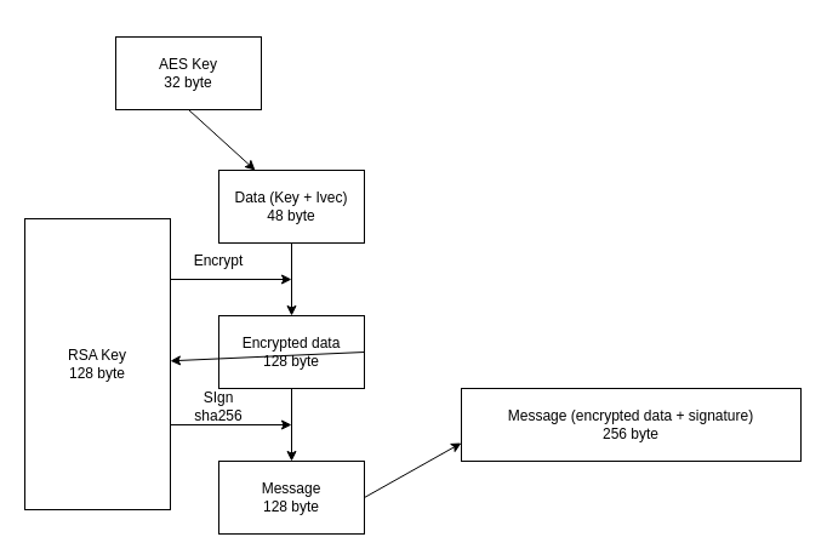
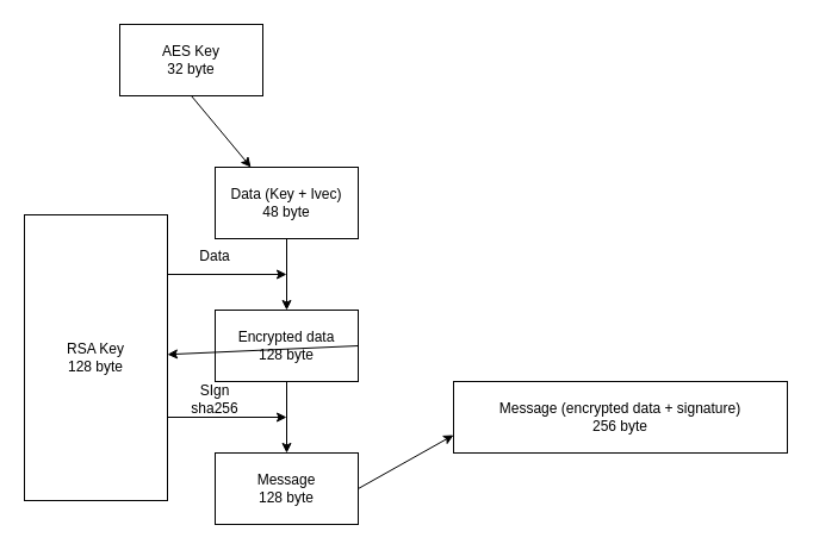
  <mxCell id="0" />
  <mxCell id="1" parent="0" />
- <mxCell id="2" value="AES Key&lt;br&gt;32 byte" style="rounded=0;whiteSpace=wrap;html=1;" vertex="1" parent="1"><mxGeometry x="95" y="30" width="120" height="60" as="geometry" /></mxCell>
+ <mxCell id="2" value="AES Key&lt;br&gt;32 byte" style="rounded=0;whiteSpace=wrap;html=1;" vertex="1" parent="1"><mxGeometry x="100" y="20" width="120" height="60" as="geometry" /></mxCell>
  <mxCell id="3" value="Data (Key + Ivec)&lt;br&gt;48 byte" style="rounded=0;whiteSpace=wrap;html=1;" vertex="1" parent="1"><mxGeometry x="180" y="140" width="120" height="60" as="geometry" /></mxCell>
  <mxCell id="4" value="" style="endArrow=classic;html=1;rounded=0;exitX=0.5;exitY=1;exitDx=0;exitDy=0;entryX=0.25;entryY=0;entryDx=0;entryDy=0;" edge="1" parent="1" source="2" target="3"><mxGeometry width="50" height="50" relative="1" as="geometry"><mxPoint x="190" y="150" as="sourcePoint" /><mxPoint x="240" y="100" as="targetPoint" /></mxGeometry></mxCell>
  <mxCell id="5" value="Encrypted data&lt;br&gt;128 byte" style="rounded=0;whiteSpace=wrap;html=1;" vertex="1" parent="1"><mxGeometry x="180" y="260" width="120" height="60" as="geometry" /></mxCell>
  <mxCell id="6" value="" style="endArrow=classic;html=1;rounded=0;exitX=0.5;exitY=1;exitDx=0;exitDy=0;entryX=0.5;entryY=0;entryDx=0;entryDy=0;" edge="1" parent="1" source="3" target="5"><mxGeometry width="50" height="50" relative="1" as="geometry"><mxPoint x="380" y="300" as="sourcePoint" /><mxPoint x="430" y="250" as="targetPoint" /></mxGeometry></mxCell>
- <mxCell id="7" value="Encrypt" style="text;html=1;strokeColor=none;fillColor=none;align=center;verticalAlign=middle;whiteSpace=wrap;rounded=0;" vertex="1" parent="1"><mxGeometry x="150" y="200" width="60" height="30" as="geometry" /></mxCell>
+ <mxCell id="7" value="Data" style="text;html=1;strokeColor=none;fillColor=none;align=center;verticalAlign=middle;whiteSpace=wrap;rounded=0;" vertex="1" parent="1"><mxGeometry x="150" y="200" width="60" height="30" as="geometry" /></mxCell>
  <mxCell id="8" value="RSA Key&lt;br&gt;128 byte" style="rounded=0;whiteSpace=wrap;html=1;" vertex="1" parent="1"><mxGeometry x="20" y="180" width="120" height="240" as="geometry" /></mxCell>
  <mxCell id="9" value="" style="endArrow=classic;html=1;rounded=0;" edge="1" parent="1"><mxGeometry width="50" height="50" relative="1" as="geometry"><mxPoint x="140" y="230" as="sourcePoint" /><mxPoint x="240" y="230" as="targetPoint" /></mxGeometry></mxCell>
  <mxCell id="10" value="Message&lt;br&gt;128 byte" style="rounded=0;whiteSpace=wrap;html=1;" vertex="1" parent="1"><mxGeometry x="180" y="380" width="120" height="60" as="geometry" /></mxCell>
  <mxCell id="11" value="" style="endArrow=classic;html=1;rounded=0;exitX=0.5;exitY=1;exitDx=0;exitDy=0;entryX=0.5;entryY=0;entryDx=0;entryDy=0;" edge="1" parent="1"><mxGeometry width="50" height="50" relative="1" as="geometry"><mxPoint x="240" y="320" as="sourcePoint" /><mxPoint x="240" y="380" as="targetPoint" /></mxGeometry></mxCell>
  <mxCell id="12" value="SIgn sha256" style="text;html=1;strokeColor=none;fillColor=none;align=center;verticalAlign=middle;whiteSpace=wrap;rounded=0;" vertex="1" parent="1"><mxGeometry x="150" y="320" width="60" height="30" as="geometry" /></mxCell>
  <mxCell id="13" value="" style="endArrow=classic;html=1;rounded=0;" edge="1" parent="1"><mxGeometry width="50" height="50" relative="1" as="geometry"><mxPoint x="140" y="350" as="sourcePoint" /><mxPoint x="240" y="350" as="targetPoint" /></mxGeometry></mxCell>
  <mxCell id="14" value="Message (encrypted data + signature)&lt;br&gt;256 byte" style="rounded=0;whiteSpace=wrap;html=1;" vertex="1" parent="1"><mxGeometry x="380" y="320" width="280" height="60" as="geometry" /></mxCell>
  <mxCell id="15" value="" style="endArrow=classic;html=1;rounded=0;exitX=1;exitY=0.5;exitDx=0;exitDy=0;" edge="1" parent="1" source="5" target="8"><mxGeometry width="50" height="50" relative="1" as="geometry"><mxPoint x="370" y="460" as="sourcePoint" /><mxPoint x="420" y="410" as="targetPoint" /></mxGeometry></mxCell>
  <mxCell id="16" value="" style="endArrow=classic;html=1;rounded=0;exitX=1;exitY=0.5;exitDx=0;exitDy=0;entryX=0;entryY=0.75;entryDx=0;entryDy=0;" edge="1" parent="1" source="10" target="14"><mxGeometry width="50" height="50" relative="1" as="geometry"><mxPoint x="380" y="470" as="sourcePoint" /><mxPoint x="430" y="420" as="targetPoint" /></mxGeometry></mxCell>
